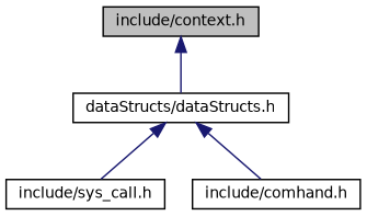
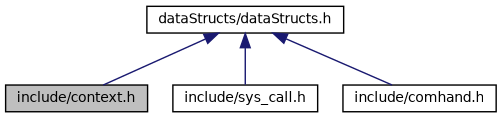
  digraph {
    node [color=black fillcolor=white fontname=Helvetica fontsize=10 shape=record style=filled]
    edge [color=midnightblue dir=back fontname=Helvetica fontsize=10 labelfontname=Helvetica labelfontsize=10 style=solid]
    n1 [fillcolor=grey75 fontcolor=black height=0.2 label="include/context.h" width=0.4]
    n2 [height=0.2 label="dataStructs/dataStructs.h" width=0.4]
    n3 [height=0.2 label="include/sys_call.h" width=0.4]
    n4 [height=0.2 label="include/comhand.h" width=0.4]
-   n1 -> n2
+   n2 -> n1
    n2 -> n3
    n2 -> n4
  }
